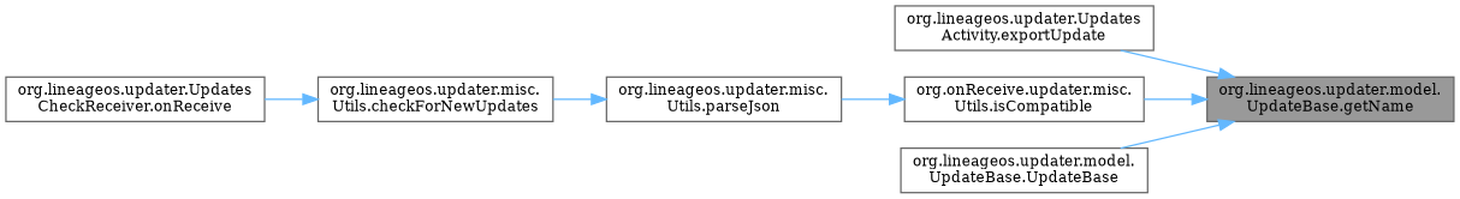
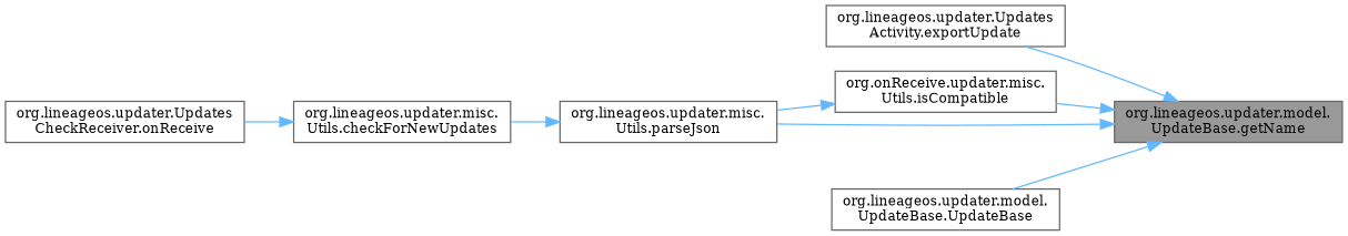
  digraph {
    fontname="DejaVu Serif"
    rankdir=RL
    node [color=grey40 fillcolor=white fontname="DejaVu Serif" fontsize=10 shape=box style=filled]
    edge [color=steelblue1 dir=back fontname="DejaVu Serif" fontsize=10 labelfontname=Helvetica labelfontsize=10 style=solid]
    n1 [color=gray40 fillcolor=grey60 fontcolor=black height=0.2 label="org.lineageos.updater.model.\lUpdateBase.getName" width=0.4]
    n2 [height=0.2 label="org.lineageos.updater.Updates\lActivity.exportUpdate" width=0.4]
    n3 [height=0.2 label="org.onReceive.updater.misc.\lUtils.isCompatible" width=0.4]
    n4 [height=0.2 label="org.lineageos.updater.misc.\lUtils.parseJson" width=0.4]
    n5 [height=0.2 label="org.lineageos.updater.model.\lUpdateBase.UpdateBase" width=0.4]
    n6 [height=0.2 label="org.lineageos.updater.misc.\lUtils.checkForNewUpdates" width=0.4]
    n7 [height=0.2 label="org.lineageos.updater.Updates\lCheckReceiver.onReceive" width=0.4]
    n1 -> n2
    n1 -> n3
+   n1 -> n4
    n1 -> n5
    n3 -> n4
    n4 -> n6
    n6 -> n7
  }
